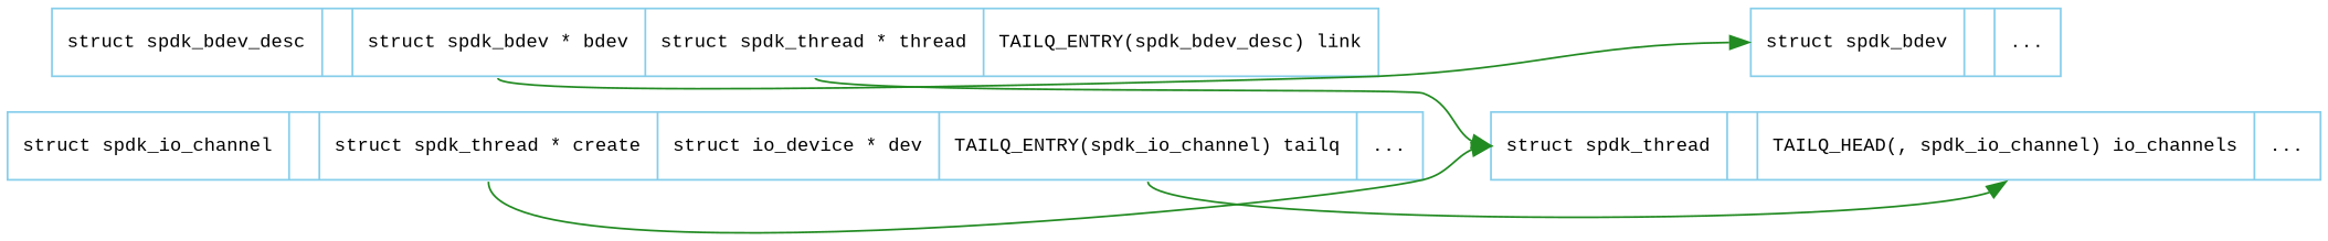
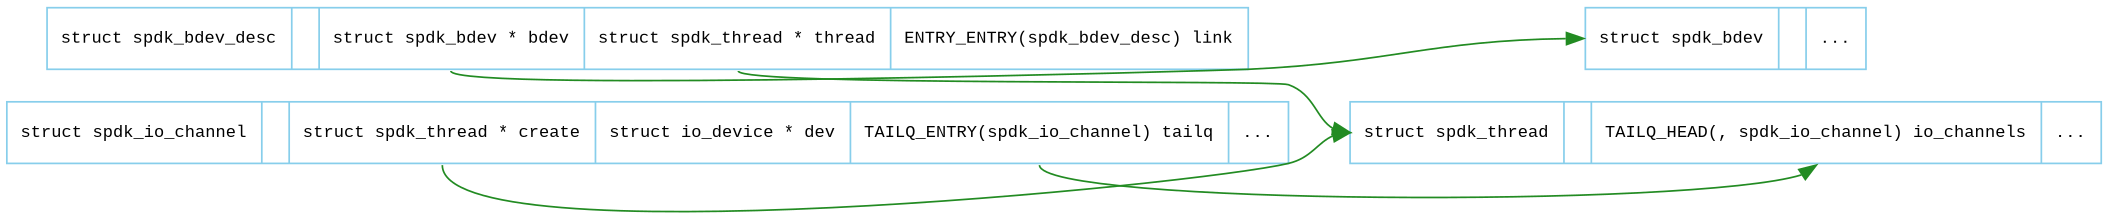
  digraph {
    fontname="Courier New"
    fontsize=10
    rankdir=LR
    node [color=skyblue fontname="Courier New" fontsize=10 shape=record]
    edge [color=forestgreen fontname="Courier New" fontsize=10 headport=head style=solid tailport=thread]
    n1 [label="{<head> struct spdk_bdev|\n                     | ...\n                   }"]
-   n2 [label="{<head> struct spdk_bdev_desc|\n                  |<bdev> struct spdk_bdev * bdev\n                  |<thread> struct spdk_thread * thread\n                  |<link> TAILQ_ENTRY(spdk_bdev_desc) link\n                  }"]
+   n2 [label="{<head> struct spdk_bdev_desc|\n                  |<bdev> struct spdk_bdev * bdev\n                  |<thread> struct spdk_thread * thread\n                  |<link> ENTRY_ENTRY(spdk_bdev_desc) link\n                  }"]
    n3 [label="{<head> struct spdk_thread|\n                     |<io_channels>TAILQ_HEAD(, spdk_io_channel) io_channels\n                     | ...\n                   }"]
    n4 [label="{<head> struct spdk_io_channel|\n                     |<thread> struct spdk_thread * create\n                     |<dev> struct io_device * dev\n                     |<tailq> TAILQ_ENTRY(spdk_io_channel) tailq\n                     | ...\n                   }"]
    n2 -> n1 [tailport=bdev]
    n2 -> n3
    n4 -> n3
    n4 -> n3 [headport=io_channels tailport=tailq]
  }
